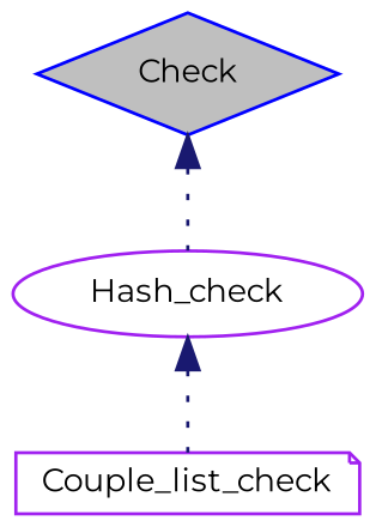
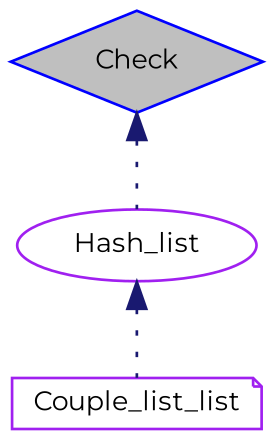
  digraph {
    fontname=Montserrat
    node [color=purple fillcolor=white fontname=Montserrat fontsize=10 style=filled]
    edge [color=midnightblue dir=back fontname=Montserrat fontsize=10 labelfontname=Helvetica labelfontsize=10 style=dotted]
    n1 [color=blue fillcolor=grey75 fontcolor=black height=0.2 label=Check shape=diamond width=0.4]
-   n2 [height=0.2 label=Hash_check shape=ellipse width=0.4]
-   n3 [height=0.2 label=Couple_list_check shape=note width=0.4]
+   n2 [height=0.2 label=Hash_list shape=ellipse width=0.4]
+   n3 [height=0.2 label=Couple_list_list shape=note width=0.4]
    n1 -> n2
    n2 -> n3
  }
